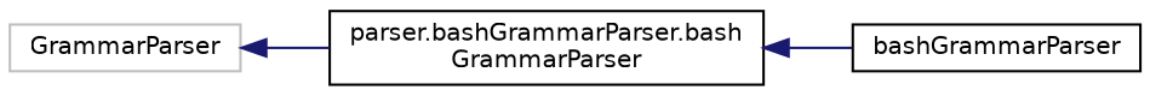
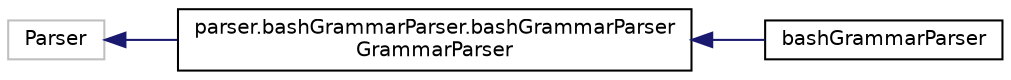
  digraph {
    rankdir=LR
    node [color=black fillcolor=white fontname=Helvetica fontsize=10 shape=record style=filled]
    edge [color=midnightblue dir=back fontname=Helvetica fontsize=10 labelfontname=Helvetica labelfontsize=10 style=solid]
-   n1 [color=grey75 height=0.2 label=GrammarParser width=0.4]
-   n2 [height=0.2 label="parser.bashGrammarParser.bash\lGrammarParser" width=0.4]
+   n1 [color=grey75 height=0.2 label=Parser width=0.4]
+   n2 [height=0.2 label="parser.bashGrammarParser.bashGrammarParser\lGrammarParser" width=0.4]
    n3 [height=0.2 label=bashGrammarParser width=0.4]
    n1 -> n2
    n2 -> n3
  }
